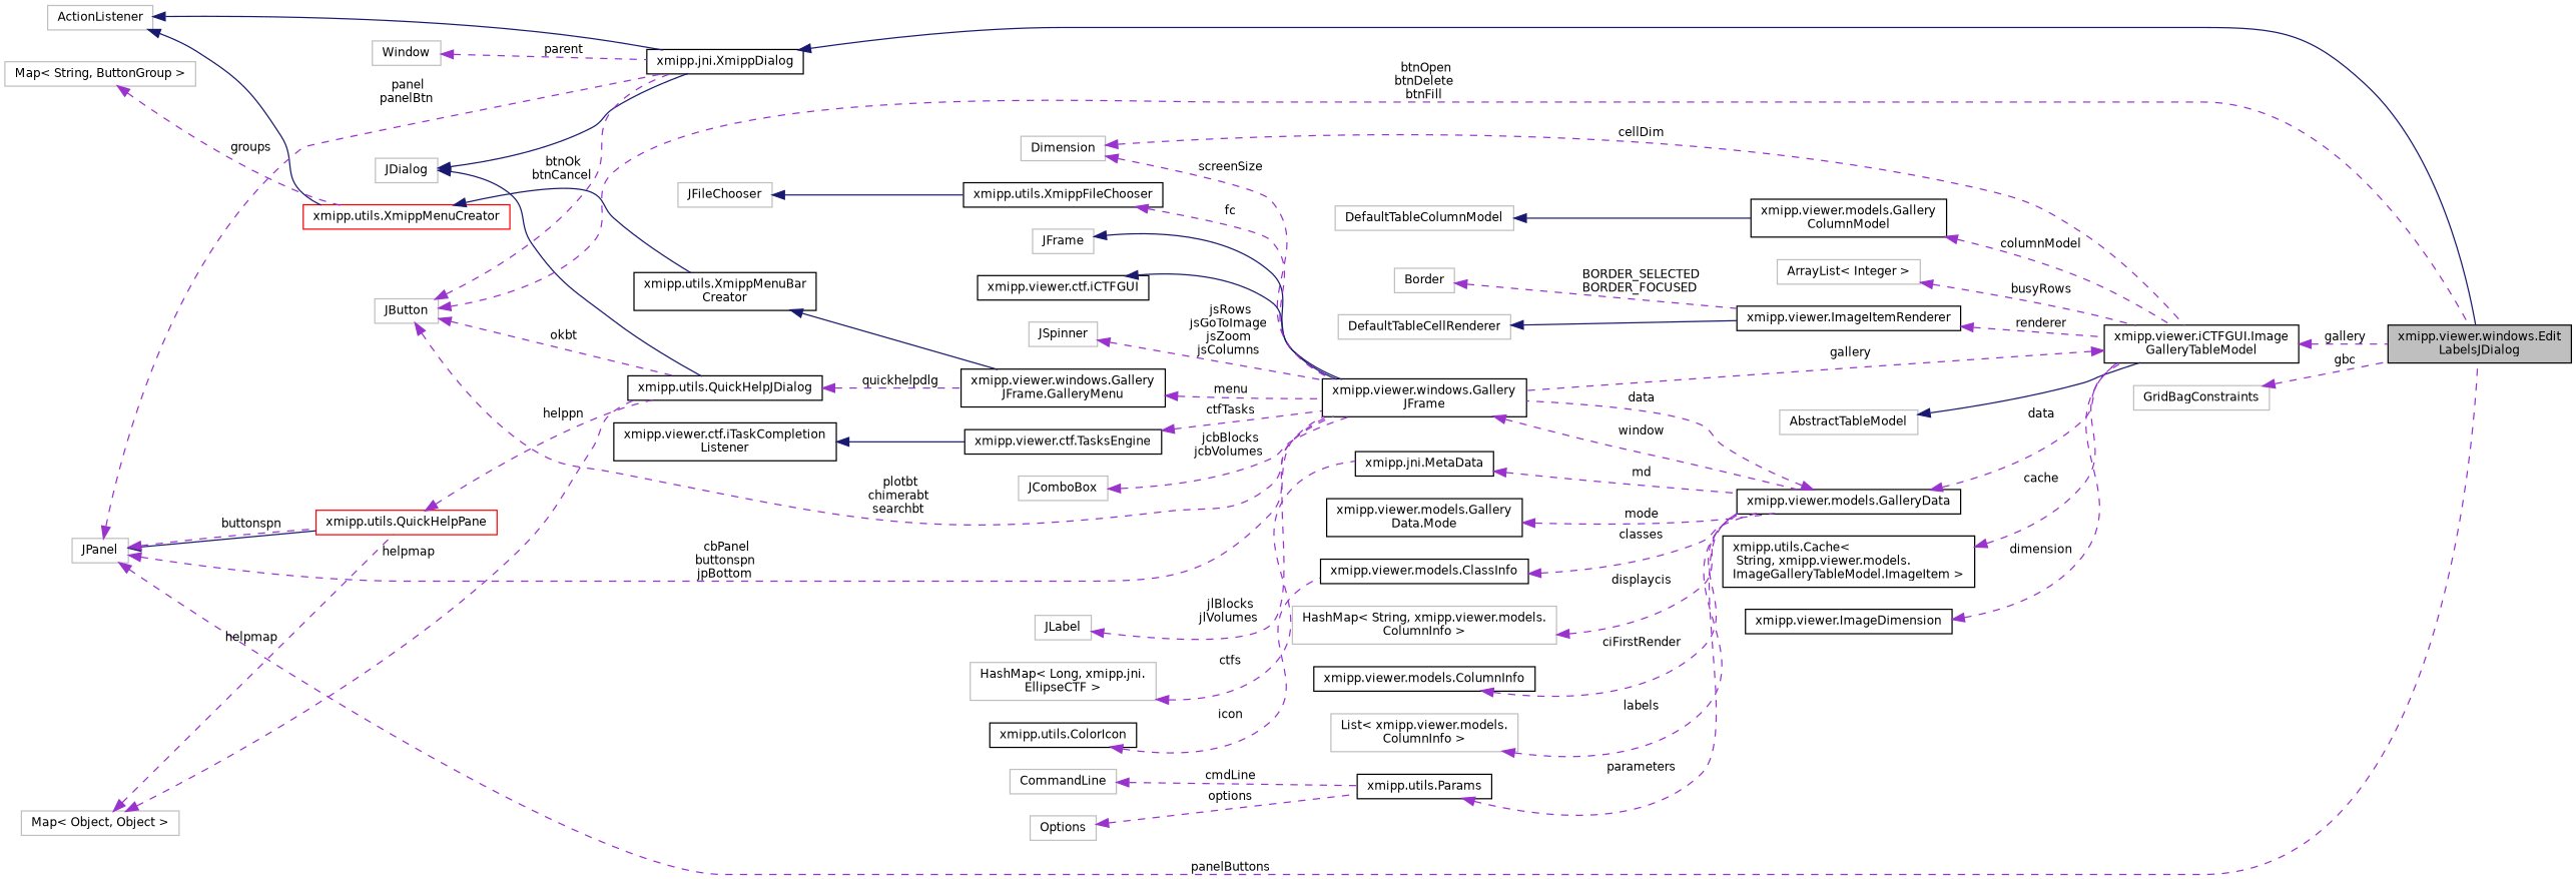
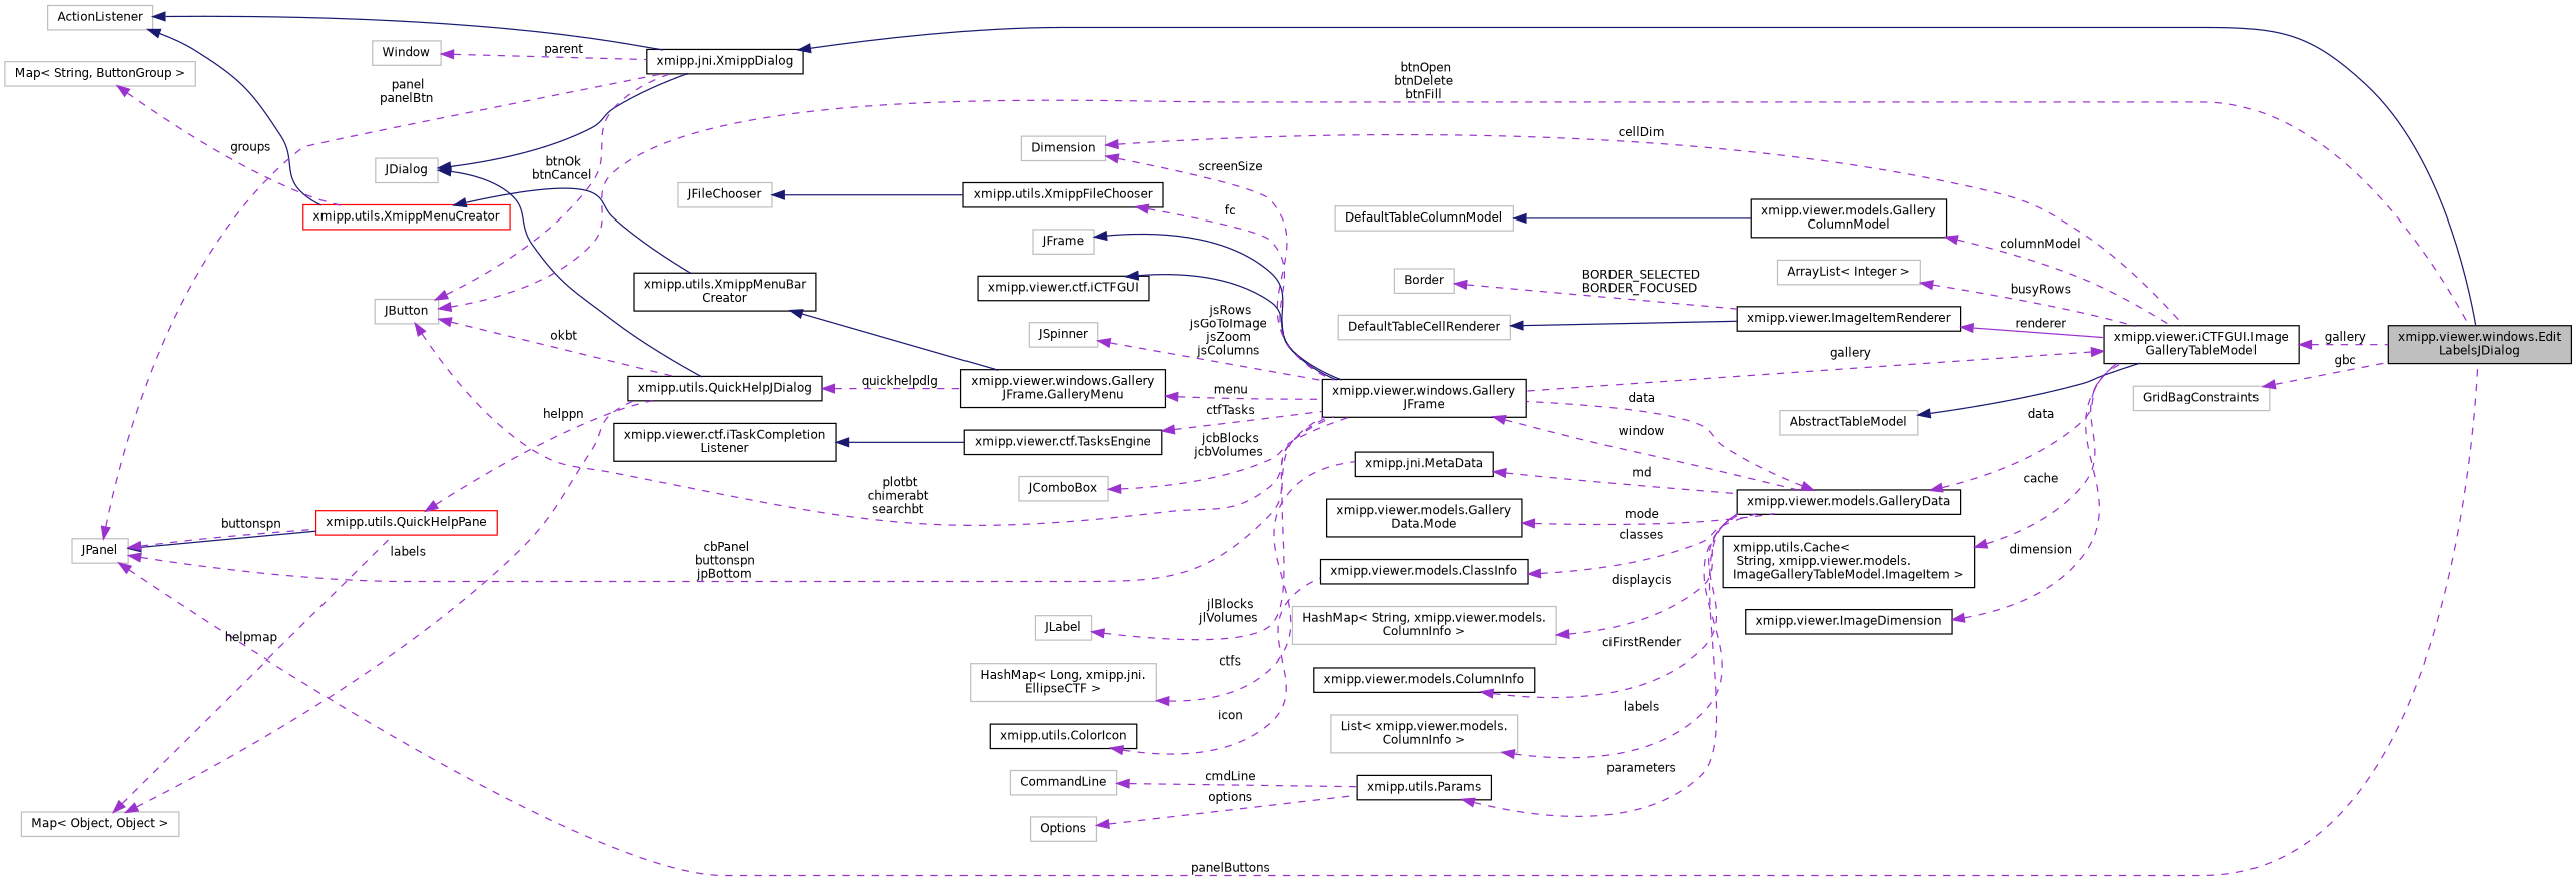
  digraph {
    rankdir=LR
    node [color=grey75 fillcolor=white fontname=Helvetica fontsize=10 shape=record style=filled]
    edge [color=darkorchid3 dir=back fontname=Helvetica fontsize=10 labelfontname=Helvetica labelfontsize=10 style=dashed]
    n1 [color=black fillcolor=grey75 fontcolor=black height=0.2 label="xmipp.viewer.windows.Edit\lLabelsJDialog" width=0.4]
    n2 [color=black height=0.2 label="xmipp.jni.XmippDialog" width=0.4]
    n3 [height=0.2 label=JDialog width=0.4]
    n4 [color=black height=0.2 label="xmipp.utils.QuickHelpJDialog" width=0.4]
    n5 [color=black height=0.2 label="xmipp.viewer.windows.Gallery\lJFrame.GalleryMenu" width=0.4]
    n6 [height=0.2 label=ActionListener width=0.4]
    n7 [color=red height=0.2 label="xmipp.utils.XmippMenuCreator" width=0.4]
    n8 [color=black height=0.2 label="xmipp.utils.XmippMenuBar\lCreator" width=0.4]
    n9 [height=0.2 label=JButton width=0.4]
    n10 [color=black height=0.2 label="xmipp.viewer.windows.Gallery\lJFrame" width=0.4]
    n11 [color=black height=0.2 label="xmipp.viewer.models.GalleryData" width=0.4]
    n12 [height=0.2 label=Window width=0.4]
    n13 [height=0.2 label=JPanel width=0.4]
    n14 [color=red height=0.2 label="xmipp.utils.QuickHelpPane" width=0.4]
    n15 [height=0.2 label=GridBagConstraints width=0.4]
    n16 [color=black height=0.2 label="xmipp.viewer.iCTFGUI.Image\lGalleryTableModel" width=0.4]
    n17 [height=0.2 label=AbstractTableModel width=0.4]
    n18 [color=black height=0.2 label="xmipp.viewer.models.Gallery\lColumnModel" width=0.4]
    n19 [height=0.2 label=DefaultTableColumnModel width=0.4]
    n20 [color=black height=0.2 label="xmipp.utils.Cache\<\l String, xmipp.viewer.models.\lImageGalleryTableModel.ImageItem \>" width=0.4]
    n21 [color=black height=0.2 label="xmipp.viewer.ImageDimension" width=0.4]
    n22 [color=black height=0.2 label="xmipp.viewer.ImageItemRenderer" width=0.4]
    n23 [height=0.2 label=DefaultTableCellRenderer width=0.4]
    n24 [height=0.2 label=Border width=0.4]
    n25 [height=0.2 label="ArrayList\< Integer \>" width=0.4]
    n26 [height=0.2 label=Dimension width=0.4]
    n27 [height=0.2 label="HashMap\< String, xmipp.viewer.models.\lColumnInfo \>" width=0.4]
    n28 [height=0.2 label=JFrame width=0.4]
    n29 [color=black height=0.2 label="xmipp.viewer.ctf.iCTFGUI" width=0.4]
    n30 [height=0.2 label=JSpinner width=0.4]
    n31 [color=black height=0.2 label="xmipp.utils.XmippFileChooser" width=0.4]
    n32 [height=0.2 label=JFileChooser width=0.4]
    n33 [color=black height=0.2 label="xmipp.viewer.ctf.TasksEngine" width=0.4]
    n34 [color=black height=0.2 label="xmipp.viewer.ctf.iTaskCompletion\lListener" width=0.4]
    n35 [height=0.2 label=JComboBox width=0.4]
    n36 [height=0.2 label=JLabel width=0.4]
    n37 [height=0.2 label="Map\< String, ButtonGroup \>" width=0.4]
    n38 [height=0.2 label="Map\< Object, Object \>" width=0.4]
    n39 [color=black height=0.2 label="xmipp.viewer.models.ColumnInfo" width=0.4]
    n40 [height=0.2 label="List\< xmipp.viewer.models.\lColumnInfo \>" width=0.4]
    n41 [color=black height=0.2 label="xmipp.jni.MetaData" width=0.4]
    n42 [height=0.2 label="HashMap\< Long, xmipp.jni.\lEllipseCTF \>" width=0.4]
    n43 [color=black height=0.2 label="xmipp.viewer.models.ClassInfo" width=0.4]
    n44 [color=black height=0.2 label="xmipp.utils.ColorIcon" width=0.4]
    n45 [color=black height=0.2 label="xmipp.viewer.models.Gallery\lData.Mode" width=0.4]
    n46 [color=black height=0.2 label="xmipp.utils.Params" width=0.4]
    n47 [height=0.2 label=Options width=0.4]
    n48 [height=0.2 label=CommandLine width=0.4]
    n2 -> n1 [color=midnightblue style=solid]
    n3 -> n2 [color=midnightblue style=solid]
    n3 -> n4 [color=midnightblue style=solid]
    n4 -> n5 [label=" quickhelpdlg"]
    n5 -> n10 [label=" menu"]
    n6 -> n2 [color=midnightblue style=solid]
    n6 -> n7 [color=midnightblue style=solid]
    n7 -> n8 [color=midnightblue style=solid]
    n8 -> n5 [color=midnightblue style=solid]
    n9 -> n1 [label=" btnOpen\nbtnDelete\nbtnFill"]
    n9 -> n2 [label=" btnOk\nbtnCancel"]
    n9 -> n4 [label=" okbt"]
    n9 -> n10 [label=" plotbt\nchimerabt\nsearchbt"]
    n10 -> n11 [label=" window"]
    n11 -> n10 [label=" data"]
    n11 -> n16 [label=" data"]
    n12 -> n2 [label=" parent"]
    n13 -> n1 [label=" panelButtons"]
    n13 -> n2 [label=" panel\npanelBtn"]
    n13 -> n10 [label=" cbPanel\nbuttonspn\njpBottom"]
    n13 -> n14 [color=midnightblue style=solid]
    n13 -> n14 [label=" buttonspn"]
    n14 -> n4 [label=" helppn"]
    n15 -> n1 [label=" gbc"]
    n16 -> n1 [label=" gallery"]
    n16 -> n10 [label=" gallery"]
    n17 -> n16 [color=midnightblue style=solid]
    n18 -> n16 [label=" columnModel"]
    n19 -> n18 [color=midnightblue style=solid]
    n20 -> n16 [label=" cache"]
    n21 -> n16 [label=" dimension"]
-   n22 -> n16 [label=" renderer"]
+   n22 -> n16 [label=" renderer" style=solid]
    n23 -> n22 [color=midnightblue style=solid]
    n24 -> n22 [label=" BORDER_SELECTED\nBORDER_FOCUSED"]
    n25 -> n16 [label=" busyRows"]
    n26 -> n10 [label=" screenSize"]
    n26 -> n16 [label=" cellDim"]
    n27 -> n11 [label=" displaycis"]
    n28 -> n10 [color=midnightblue style=solid]
    n29 -> n10 [color=midnightblue style=solid]
    n30 -> n10 [label=" jsRows\njsGoToImage\njsZoom\njsColumns"]
    n31 -> n10 [label=" fc"]
    n32 -> n31 [color=midnightblue style=solid]
    n33 -> n10 [label=" ctfTasks"]
    n34 -> n33 [color=midnightblue style=solid]
    n35 -> n10 [label=" jcbBlocks\njcbVolumes"]
    n36 -> n10 [label=" jlBlocks\njlVolumes"]
    n37 -> n7 [label=" groups"]
-   n38 -> n4 [label=" helpmap"]
+   n38 -> n4 [label=" labels"]
    n38 -> n14 [label=" helpmap"]
    n39 -> n11 [label=" ciFirstRender"]
    n40 -> n11 [label=" labels"]
    n41 -> n11 [label=" md"]
    n42 -> n41 [label=" ctfs"]
    n43 -> n11 [label=" classes"]
    n44 -> n43 [label=" icon"]
    n45 -> n11 [label=" mode"]
    n46 -> n11 [label=" parameters"]
    n47 -> n46 [label=" options"]
    n48 -> n46 [label=" cmdLine"]
  }
